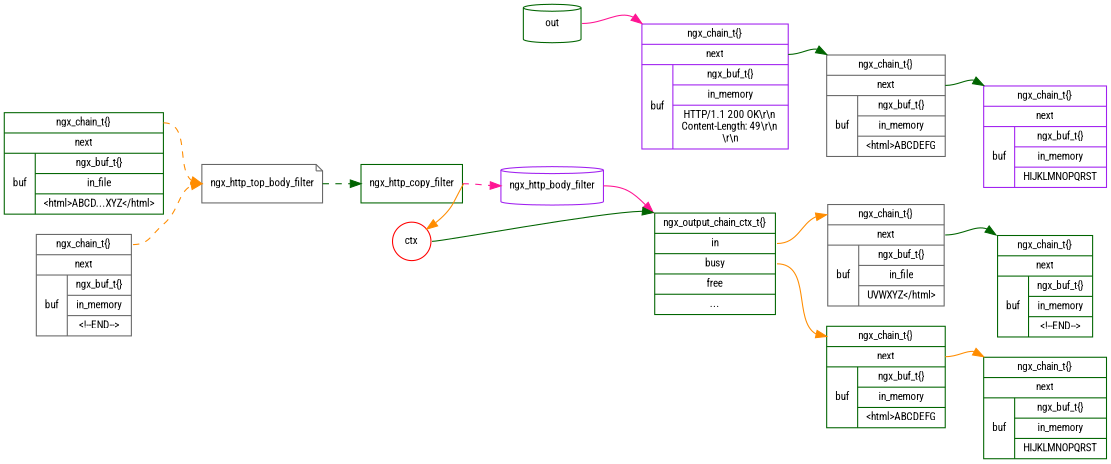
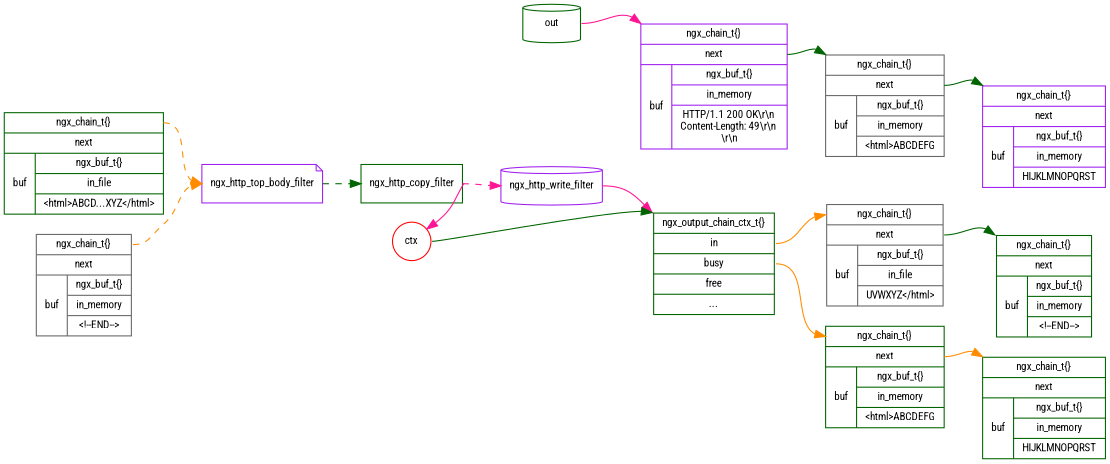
  digraph {
    fontname="Roboto Condensed"
    rankdir=LR
    node [color=darkgreen fontname="Roboto Condensed" fontsize=10 shape=record]
    edge [color=darkgreen fontname="Roboto Condensed" fontsize=10 headport="head:nw" tailport=e]
-   ngx_http_write_filter [color=purple shape=cylinder label=ngx_http_body_filter]
+   ngx_http_write_filter [color=purple shape=cylinder]
    out [shape=cylinder]
    ngx_http_copy_filter [shape=box]
    ctx [color=red shape=circle]
    n5 [label="<head>ngx_output_chain_ctx_t\{\}|<in>in |<busy>busy |<free>free|..."]
    n6 [color=purple label="<head>ngx_chain_t\{\}|<next>next|{buf|{ngx_buf_t\{\}|in_memory|HTTP/1.1 200 OK\\r\\n \nContent-Length: 49\\r\\n \n\\r\\n}}"]
    n7 [label="<head>ngx_chain_t\{\}|<next>next|{buf|{ngx_buf_t\{\}|in_file|\<html\>ABCD...XYZ\</html\>}}"]
-   ngx_http_top_body_filter [color=gray40 shape=note]
+   ngx_http_top_body_filter [color=purple shape=note]
    n9 [color=gray40 label="<head>ngx_chain_t\{\}|<next>next|{buf|{ngx_buf_t\{\}|in_memory|\<!--END--\>}}"]
    n10 [color=gray40 label="<head>ngx_chain_t\{\}|<next>next|{buf|{ngx_buf_t\{\}|in_memory|\<html\>ABCDEFG}}"]
    n11 [color=purple label="<head>ngx_chain_t\{\}|<next>next|{buf|{ngx_buf_t\{\}|in_memory|HIJKLMNOPQRST}}"]
    n12 [color=gray40 label="<head>ngx_chain_t\{\}|<next>next|{buf|{ngx_buf_t\{\}|in_file|UVWXYZ\</html\>}}"]
    n13 [label="<head>ngx_chain_t\{\}|<next>next|{buf|{ngx_buf_t\{\}|in_memory|\<html\>ABCDEFG}}"]
    n14 [label="<head>ngx_chain_t\{\}|<next>next|{buf|{ngx_buf_t\{\}|in_memory|\<!--END--\>}}"]
    n15 [label="<head>ngx_chain_t\{\}|<next>next|{buf|{ngx_buf_t\{\}|in_memory|HIJKLMNOPQRST}}"]
    subgraph sub_1 {
      rank=same
      ngx_http_write_filter
      out
    }
    subgraph sub_2 {
      rank=same
      ngx_http_copy_filter
      ctx
    }
    ngx_http_write_filter -> n5 [color=deeppink]
    out -> n6 [color=deeppink]
    ngx_http_copy_filter -> ngx_http_write_filter [color=deeppink headport=w style=dashed]
-   ngx_http_copy_filter -> ctx [color=darkorange]
+   ngx_http_copy_filter -> ctx [color=deeppink]
    ctx -> n5
    n5 -> n12 [color=darkorange headport=head tailport=in]
    n5 -> n13 [color=darkorange headport=head tailport=busy]
    n6 -> n10 [tailport=next]
    n7 -> ngx_http_top_body_filter [color=darkorange headport=w style=dashed tailport=head]
    ngx_http_top_body_filter -> ngx_http_copy_filter [headport=w style=dashed weight=3]
    n9 -> ngx_http_top_body_filter [color=darkorange headport=w style=dashed tailport=head]
    n10 -> n11 [tailport=next]
    n12 -> n14 [tailport=next]
    n13 -> n15 [color=darkorange tailport=next]
  }
